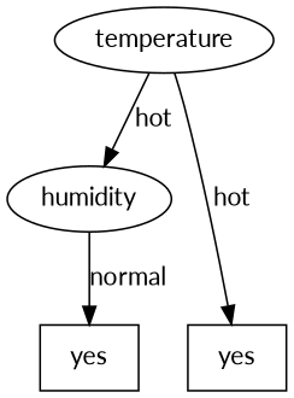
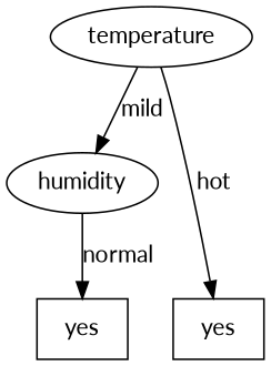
  digraph {
    fontname=Lato
    node [shape=ellipse fontname=Lato]
    edge [fontname=Lato]
    n1 [label=temperature]
    n2 [label=humidity]
    n3 [label=yes shape=box]
    n4 [label=yes shape=box]
    subgraph sub_1 {
      rank=same
      n1
    }
    subgraph sub_2 {
      rank=same
      n2
    }
    subgraph sub_3 {
      rank=same
      n3
      n4
    }
-   n1 -> n2 [label=hot]
+   n1 -> n2 [label=mild]
    n1 -> n4 [label=hot]
    n2 -> n3 [label=normal]
  }
